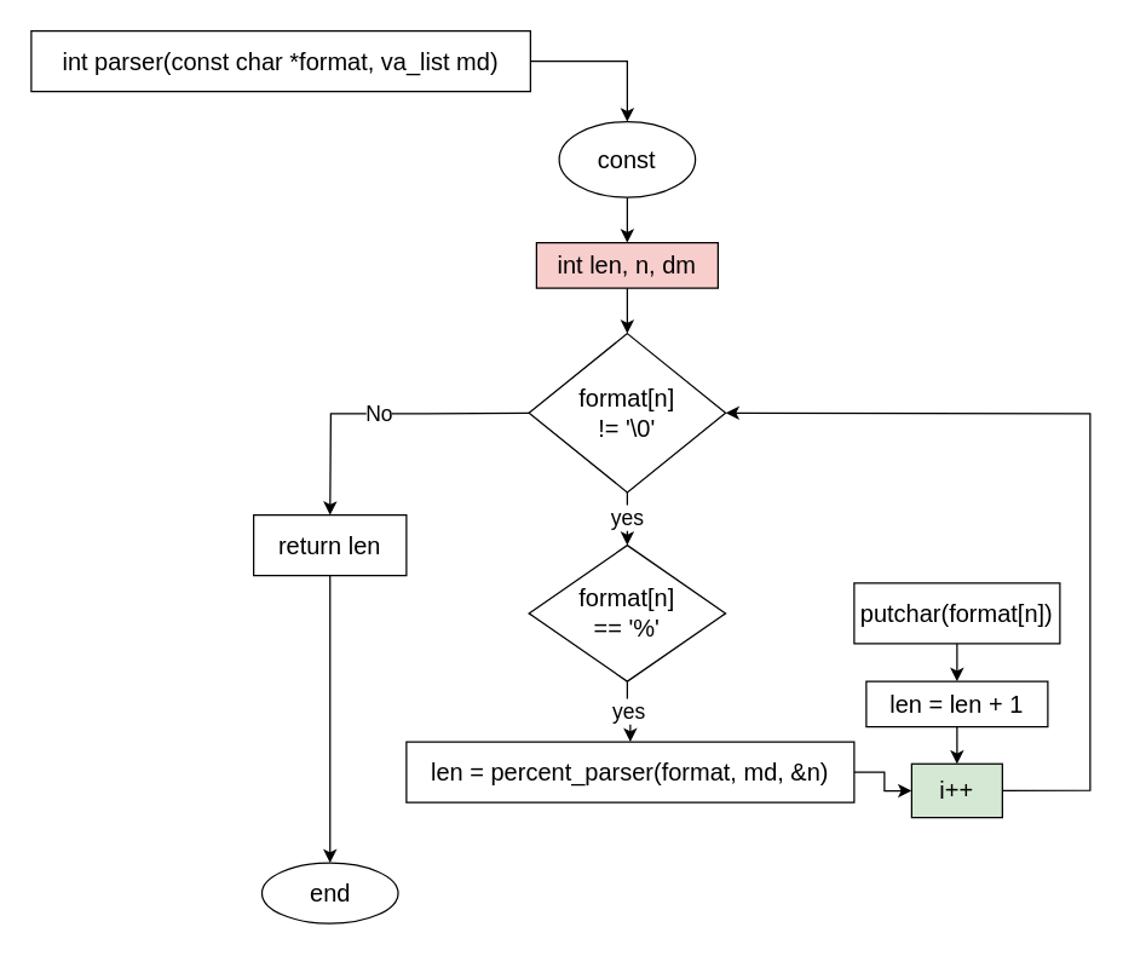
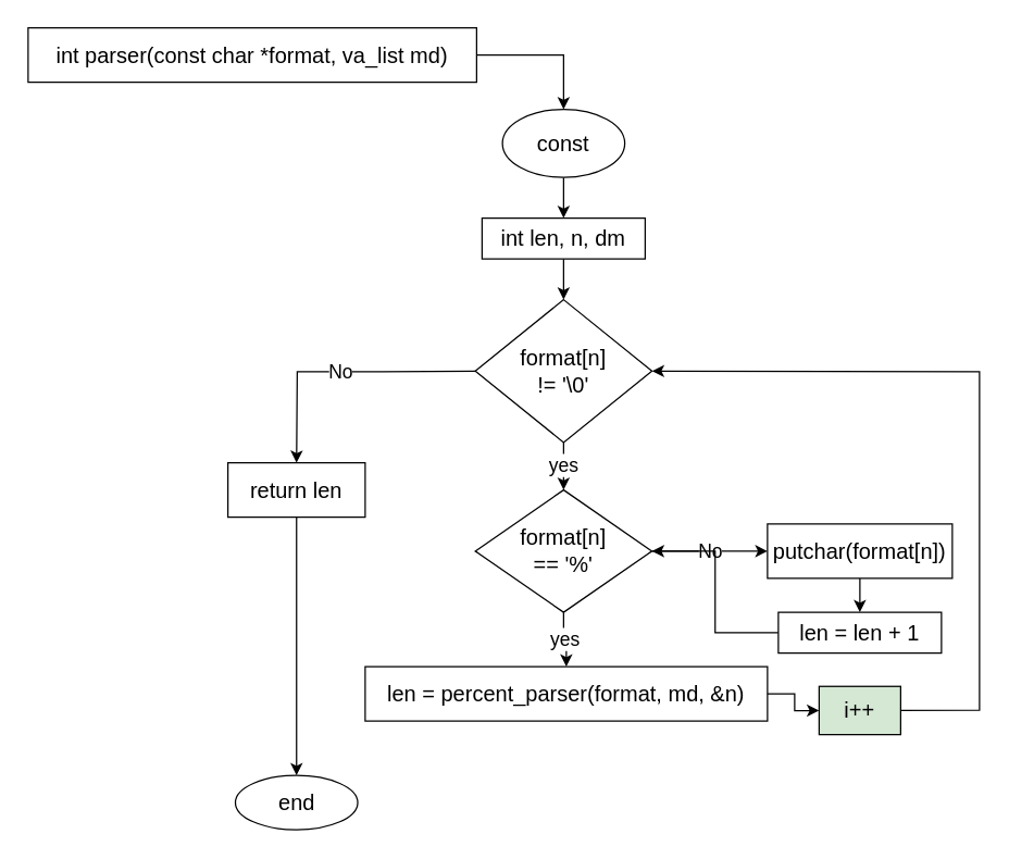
  <mxCell id="0" />
  <mxCell id="1" parent="0" />
  <mxCell id="2" value="&lt;font size=&quot;3&quot;&gt;int parser(const char *format, va_list md)&lt;br&gt;&lt;/font&gt;" style="rounded=0;whiteSpace=wrap;html=1;" vertex="1" parent="1"><mxGeometry x="20" y="20" width="330" height="40" as="geometry" /></mxCell>
  <mxCell id="3" value="" style="edgeStyle=orthogonalEdgeStyle;rounded=0;orthogonalLoop=1;jettySize=auto;html=1;fontSize=14;" edge="1" parent="1" source="4" target="7"><mxGeometry relative="1" as="geometry" /></mxCell>
  <mxCell id="4" value="&lt;font size=&quot;3&quot;&gt;const&lt;/font&gt;" style="ellipse;whiteSpace=wrap;html=1;fontSize=14;" vertex="1" parent="1"><mxGeometry x="369" y="80" width="90" height="50" as="geometry" /></mxCell>
  <mxCell id="5" value="" style="endArrow=classic;html=1;rounded=0;fontSize=14;exitX=1;exitY=0.5;exitDx=0;exitDy=0;entryX=0.5;entryY=0;entryDx=0;entryDy=0;" edge="1" parent="1" source="2" target="4"><mxGeometry width="50" height="50" relative="1" as="geometry"><mxPoint x="390" y="250" as="sourcePoint" /><mxPoint x="400" y="70" as="targetPoint" /><Array as="points"><mxPoint x="414" y="40" /></Array></mxGeometry></mxCell>
  <mxCell id="6" value="" style="edgeStyle=orthogonalEdgeStyle;rounded=0;orthogonalLoop=1;jettySize=auto;html=1;fontSize=14;" edge="1" parent="1" source="7" target="9"><mxGeometry relative="1" as="geometry" /></mxCell>
- <mxCell id="7" value="&lt;font size=&quot;3&quot;&gt;int len, n, dm&lt;br&gt;&lt;/font&gt;" style="whiteSpace=wrap;html=1;fontSize=14;fillColor=#f8cecc;" vertex="1" parent="1"><mxGeometry x="354" y="160" width="120" height="30" as="geometry" /></mxCell>
+ <mxCell id="7" value="&lt;font size=&quot;3&quot;&gt;int len, n, dm&lt;br&gt;&lt;/font&gt;" style="whiteSpace=wrap;html=1;fontSize=14;" vertex="1" parent="1"><mxGeometry x="354" y="160" width="120" height="30" as="geometry" /></mxCell>
  <mxCell id="8" value="yes" style="edgeStyle=orthogonalEdgeStyle;rounded=0;orthogonalLoop=1;jettySize=auto;html=1;fontSize=14;" edge="1" parent="1" source="9" target="15"><mxGeometry relative="1" as="geometry" /></mxCell>
  <mxCell id="9" value="&lt;div&gt;&lt;font size=&quot;3&quot;&gt;format[n]&lt;/font&gt;&lt;/div&gt;&lt;div&gt;&lt;font size=&quot;3&quot;&gt;!= '\0'&lt;br&gt;&lt;/font&gt;&lt;/div&gt;" style="rhombus;whiteSpace=wrap;html=1;fontSize=14;" vertex="1" parent="1"><mxGeometry x="349" y="220" width="130" height="105" as="geometry" /></mxCell>
  <mxCell id="10" value="" style="edgeStyle=orthogonalEdgeStyle;rounded=0;orthogonalLoop=1;jettySize=auto;html=1;fontSize=14;" edge="1" parent="1" source="11" target="23"><mxGeometry relative="1" as="geometry" /></mxCell>
  <mxCell id="11" value="&lt;font size=&quot;3&quot;&gt;return len&lt;br&gt;&lt;/font&gt;" style="rounded=0;whiteSpace=wrap;html=1;fontSize=14;" vertex="1" parent="1"><mxGeometry x="167" y="340" width="101" height="40" as="geometry" /></mxCell>
  <mxCell id="12" value="No" style="endArrow=classic;html=1;rounded=0;fontSize=14;entryX=0.5;entryY=0;entryDx=0;entryDy=0;exitX=0;exitY=0.5;exitDx=0;exitDy=0;" edge="1" parent="1" source="9" target="11"><mxGeometry width="50" height="50" relative="1" as="geometry"><mxPoint x="390" y="300" as="sourcePoint" /><mxPoint x="440" y="250" as="targetPoint" /><Array as="points"><mxPoint x="280" y="273" /><mxPoint x="218" y="273" /></Array></mxGeometry></mxCell>
+ <mxCell id="13" value="No" style="edgeStyle=orthogonalEdgeStyle;rounded=0;orthogonalLoop=1;jettySize=auto;html=1;fontSize=14;" edge="1" parent="1" source="15" target="17"><mxGeometry relative="1" as="geometry" /></mxCell>
  <mxCell id="14" value="yes" style="edgeStyle=orthogonalEdgeStyle;rounded=0;orthogonalLoop=1;jettySize=auto;html=1;fontSize=14;" edge="1" parent="1" source="15" target="19"><mxGeometry relative="1" as="geometry" /></mxCell>
  <mxCell id="15" value="&lt;div&gt;&lt;font size=&quot;3&quot;&gt;format[n]&lt;/font&gt;&lt;/div&gt;&lt;div&gt;&lt;font size=&quot;3&quot;&gt;== '%'&lt;br&gt;&lt;/font&gt;&lt;/div&gt;" style="rhombus;whiteSpace=wrap;html=1;fontSize=14;" vertex="1" parent="1"><mxGeometry x="349" y="360" width="130" height="90" as="geometry" /></mxCell>
  <mxCell id="16" value="" style="edgeStyle=orthogonalEdgeStyle;rounded=0;orthogonalLoop=1;jettySize=auto;html=1;fontSize=14;" edge="1" parent="1" source="17" target="21"><mxGeometry relative="1" as="geometry" /></mxCell>
  <mxCell id="17" value="&lt;font size=&quot;3&quot;&gt;putchar(format[n])&lt;/font&gt;" style="whiteSpace=wrap;html=1;fontSize=14;" vertex="1" parent="1"><mxGeometry x="564" y="385" width="136" height="40" as="geometry" /></mxCell>
  <mxCell id="18" value="" style="edgeStyle=orthogonalEdgeStyle;rounded=0;orthogonalLoop=1;jettySize=auto;html=1;fontSize=14;" edge="1" parent="1" source="19" target="22"><mxGeometry relative="1" as="geometry" /></mxCell>
  <mxCell id="19" value="&lt;font size=&quot;3&quot;&gt;len = percent_parser(format, md, &amp;amp;n)&lt;br&gt;&lt;/font&gt;" style="whiteSpace=wrap;html=1;fontSize=14;" vertex="1" parent="1"><mxGeometry x="268" y="490" width="296" height="40" as="geometry" /></mxCell>
- <mxCell id="20" value="" style="edgeStyle=orthogonalEdgeStyle;rounded=0;orthogonalLoop=1;jettySize=auto;html=1;fontSize=14;" edge="1" parent="1" source="21" target="22"><mxGeometry relative="1" as="geometry" /></mxCell>
+ <mxCell id="20" value="" style="edgeStyle=orthogonalEdgeStyle;rounded=0;orthogonalLoop=1;jettySize=auto;html=1;fontSize=14;" edge="1" parent="1" source="21" target="15"><mxGeometry relative="1" as="geometry" /></mxCell>
  <mxCell id="21" value="&lt;font size=&quot;3&quot;&gt;len = len + 1&lt;br&gt;&lt;/font&gt;" style="whiteSpace=wrap;html=1;fontSize=14;" vertex="1" parent="1"><mxGeometry x="572" y="450" width="120" height="30" as="geometry" /></mxCell>
  <mxCell id="22" value="&lt;font size=&quot;3&quot;&gt;i++&lt;/font&gt;" style="whiteSpace=wrap;html=1;fontSize=14;fillColor=#d5e8d4;" vertex="1" parent="1"><mxGeometry x="602" y="504.5" width="60" height="35.5" as="geometry" /></mxCell>
  <mxCell id="23" value="&lt;font size=&quot;3&quot;&gt;end&lt;/font&gt;" style="ellipse;whiteSpace=wrap;html=1;fontSize=14;rounded=0;" vertex="1" parent="1"><mxGeometry x="172.5" y="570" width="90" height="40" as="geometry" /></mxCell>
  <mxCell id="24" value="" style="endArrow=classic;html=1;rounded=0;fontSize=14;entryX=1;entryY=0.5;entryDx=0;entryDy=0;exitX=1;exitY=0.5;exitDx=0;exitDy=0;" edge="1" parent="1" source="22" target="9"><mxGeometry width="50" height="50" relative="1" as="geometry"><mxPoint x="390" y="530" as="sourcePoint" /><mxPoint x="440" y="480" as="targetPoint" /><Array as="points"><mxPoint x="720" y="522" /><mxPoint x="720" y="470" /><mxPoint x="720" y="400" /><mxPoint x="720" y="273" /></Array></mxGeometry></mxCell>
